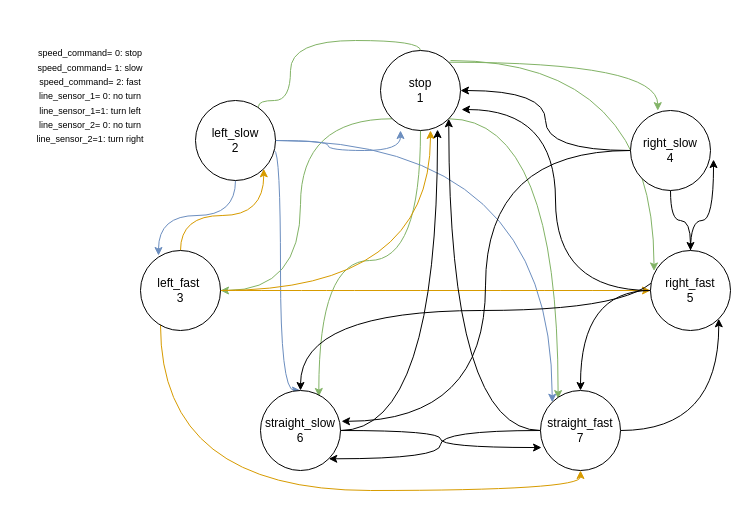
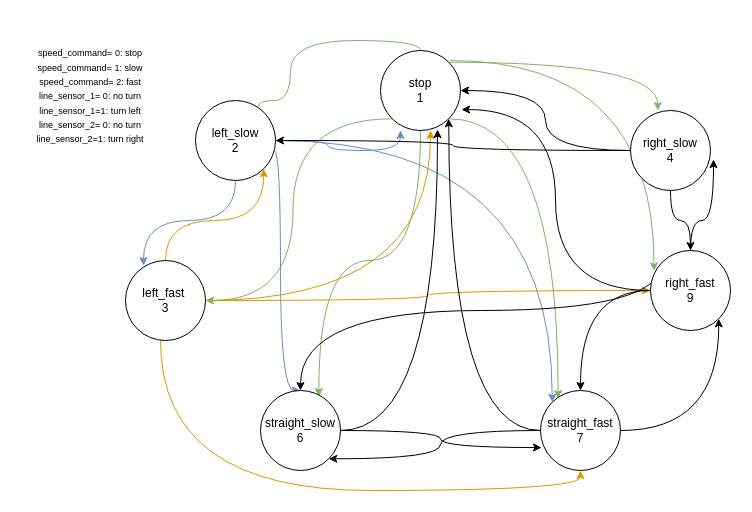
  <mxCell id="0" />
  <mxCell id="1" parent="0" />
  <mxCell id="2" style="edgeStyle=orthogonalEdgeStyle;rounded=0;orthogonalLoop=1;jettySize=auto;html=1;entryX=1;entryY=0;entryDx=0;entryDy=0;curved=1;fillColor=#d5e8d4;strokeColor=#82b366;" edge="1" parent="1" source="8" target="13"><mxGeometry relative="1" as="geometry"><Array as="points"><mxPoint x="420" y="40" /><mxPoint x="290" y="40" /><mxPoint x="290" y="100" /><mxPoint x="258" y="100" /></Array></mxGeometry></mxCell>
  <mxCell id="3" style="edgeStyle=orthogonalEdgeStyle;curved=1;rounded=0;orthogonalLoop=1;jettySize=auto;html=1;exitX=1;exitY=0;exitDx=0;exitDy=0;entryX=0.341;entryY=0.002;entryDx=0;entryDy=0;entryPerimeter=0;fillColor=#d5e8d4;strokeColor=#82b366;" edge="1" parent="1" source="8" target="22"><mxGeometry relative="1" as="geometry" /></mxCell>
  <mxCell id="4" style="edgeStyle=orthogonalEdgeStyle;curved=1;rounded=0;orthogonalLoop=1;jettySize=auto;html=1;exitX=0;exitY=1;exitDx=0;exitDy=0;entryX=1;entryY=0.5;entryDx=0;entryDy=0;fillColor=#d5e8d4;strokeColor=#82b366;" edge="1" parent="1" source="8" target="18"><mxGeometry relative="1" as="geometry" /></mxCell>
  <mxCell id="5" style="edgeStyle=orthogonalEdgeStyle;curved=1;rounded=0;orthogonalLoop=1;jettySize=auto;html=1;exitX=0.5;exitY=1;exitDx=0;exitDy=0;entryX=0.729;entryY=0.075;entryDx=0;entryDy=0;entryPerimeter=0;fillColor=#d5e8d4;strokeColor=#82b366;" edge="1" parent="1" source="8" target="30"><mxGeometry relative="1" as="geometry" /></mxCell>
  <mxCell id="6" style="edgeStyle=orthogonalEdgeStyle;curved=1;rounded=0;orthogonalLoop=1;jettySize=auto;html=1;exitX=1;exitY=1;exitDx=0;exitDy=0;entryX=0.22;entryY=0.101;entryDx=0;entryDy=0;entryPerimeter=0;fillColor=#d5e8d4;strokeColor=#82b366;" edge="1" parent="1" source="8" target="34"><mxGeometry relative="1" as="geometry" /></mxCell>
  <mxCell id="7" style="edgeStyle=orthogonalEdgeStyle;curved=1;rounded=0;orthogonalLoop=1;jettySize=auto;html=1;entryX=0.044;entryY=0.256;entryDx=0;entryDy=0;entryPerimeter=0;fillColor=#d5e8d4;strokeColor=#82b366;" edge="1" parent="1" target="27"><mxGeometry relative="1" as="geometry"><mxPoint x="450" y="60" as="sourcePoint" /></mxGeometry></mxCell>
  <mxCell id="8" value="stop&lt;br&gt;1" style="ellipse;whiteSpace=wrap;html=1;aspect=fixed;" vertex="1" parent="1"><mxGeometry x="380" y="50" width="80" height="80" as="geometry" /></mxCell>
  <mxCell id="9" style="edgeStyle=orthogonalEdgeStyle;curved=1;rounded=0;orthogonalLoop=1;jettySize=auto;html=1;entryX=0.225;entryY=0.063;entryDx=0;entryDy=0;entryPerimeter=0;fillColor=#dae8fc;strokeColor=#6c8ebf;" edge="1" parent="1" source="13" target="18"><mxGeometry relative="1" as="geometry" /></mxCell>
  <mxCell id="10" style="edgeStyle=orthogonalEdgeStyle;curved=1;rounded=0;orthogonalLoop=1;jettySize=auto;html=1;entryX=0.25;entryY=1;entryDx=0;entryDy=0;entryPerimeter=0;fillColor=#dae8fc;strokeColor=#6c8ebf;" edge="1" parent="1" source="13" target="8"><mxGeometry relative="1" as="geometry" /></mxCell>
  <mxCell id="11" style="edgeStyle=orthogonalEdgeStyle;curved=1;rounded=0;orthogonalLoop=1;jettySize=auto;html=1;entryX=0.5;entryY=0;entryDx=0;entryDy=0;fillColor=#dae8fc;strokeColor=#6c8ebf;" edge="1" parent="1" source="13" target="30"><mxGeometry relative="1" as="geometry"><Array as="points"><mxPoint x="280" y="150" /><mxPoint x="280" y="390" /></Array></mxGeometry></mxCell>
  <mxCell id="12" style="edgeStyle=orthogonalEdgeStyle;curved=1;rounded=0;orthogonalLoop=1;jettySize=auto;html=1;entryX=0;entryY=0;entryDx=0;entryDy=0;fillColor=#dae8fc;strokeColor=#6c8ebf;" edge="1" parent="1" source="13" target="34"><mxGeometry relative="1" as="geometry" /></mxCell>
  <mxCell id="13" value="left_slow&lt;br&gt;2" style="ellipse;whiteSpace=wrap;html=1;aspect=fixed;" vertex="1" parent="1"><mxGeometry x="195" y="100" width="80" height="80" as="geometry" /></mxCell>
  <mxCell id="14" style="edgeStyle=orthogonalEdgeStyle;curved=1;rounded=0;orthogonalLoop=1;jettySize=auto;html=1;fillColor=#ffe6cc;strokeColor=#d79b00;" edge="1" parent="1" source="18" target="27"><mxGeometry relative="1" as="geometry" /></mxCell>
  <mxCell id="15" style="edgeStyle=orthogonalEdgeStyle;curved=1;rounded=0;orthogonalLoop=1;jettySize=auto;html=1;entryX=0.625;entryY=1;entryDx=0;entryDy=0;entryPerimeter=0;fillColor=#ffe6cc;strokeColor=#d79b00;" edge="1" parent="1" source="18" target="8"><mxGeometry relative="1" as="geometry" /></mxCell>
  <mxCell id="16" style="edgeStyle=orthogonalEdgeStyle;curved=1;rounded=0;orthogonalLoop=1;jettySize=auto;html=1;entryX=1;entryY=1;entryDx=0;entryDy=0;fillColor=#ffe6cc;strokeColor=#d79b00;" edge="1" parent="1" source="18" target="13"><mxGeometry relative="1" as="geometry" /></mxCell>
  <mxCell id="17" style="edgeStyle=orthogonalEdgeStyle;curved=1;rounded=0;orthogonalLoop=1;jettySize=auto;html=1;entryX=0.5;entryY=1;entryDx=0;entryDy=0;fillColor=#ffe6cc;strokeColor=#d79b00;" edge="1" parent="1" source="18" target="34"><mxGeometry relative="1" as="geometry"><Array as="points"><mxPoint x="160" y="290" /><mxPoint x="160" y="490" /><mxPoint x="580" y="490" /></Array></mxGeometry></mxCell>
- <mxCell id="18" value="left_fast&amp;nbsp;&lt;br&gt;3" style="ellipse;whiteSpace=wrap;html=1;aspect=fixed;" vertex="1" parent="1"><mxGeometry x="140" y="250" width="80" height="80" as="geometry" /></mxCell>
+ <mxCell id="18" value="left_fast&amp;nbsp;&lt;br&gt;3" style="ellipse;whiteSpace=wrap;html=1;aspect=fixed;" vertex="1" parent="1"><mxGeometry x="125" y="260" width="80" height="80" as="geometry" /></mxCell>
  <mxCell id="19" style="edgeStyle=orthogonalEdgeStyle;curved=1;rounded=0;orthogonalLoop=1;jettySize=auto;html=1;" edge="1" parent="1" source="22" target="8"><mxGeometry relative="1" as="geometry" /></mxCell>
  <mxCell id="20" style="edgeStyle=orthogonalEdgeStyle;curved=1;rounded=0;orthogonalLoop=1;jettySize=auto;html=1;" edge="1" parent="1" source="22" target="27"><mxGeometry relative="1" as="geometry" /></mxCell>
- <mxCell id="21" style="edgeStyle=orthogonalEdgeStyle;curved=1;rounded=0;orthogonalLoop=1;jettySize=auto;html=1;entryX=1.013;entryY=0.385;entryDx=0;entryDy=0;entryPerimeter=0;" edge="1" parent="1" source="22" target="30"><mxGeometry relative="1" as="geometry" /></mxCell>
+ <mxCell id="21" style="edgeStyle=orthogonalEdgeStyle;curved=1;rounded=0;orthogonalLoop=1;jettySize=auto;html=1;" edge="1" parent="1" source="22" target="13"><mxGeometry relative="1" as="geometry" /></mxCell>
  <mxCell id="22" value="right_slow&lt;br&gt;4" style="ellipse;whiteSpace=wrap;html=1;aspect=fixed;" vertex="1" parent="1"><mxGeometry x="630" y="110" width="80" height="80" as="geometry" /></mxCell>
  <mxCell id="23" style="edgeStyle=orthogonalEdgeStyle;curved=1;rounded=0;orthogonalLoop=1;jettySize=auto;html=1;entryX=1.038;entryY=0.613;entryDx=0;entryDy=0;entryPerimeter=0;" edge="1" parent="1" source="27" target="22"><mxGeometry relative="1" as="geometry" /></mxCell>
  <mxCell id="24" style="edgeStyle=orthogonalEdgeStyle;curved=1;rounded=0;orthogonalLoop=1;jettySize=auto;html=1;entryX=1.013;entryY=0.738;entryDx=0;entryDy=0;entryPerimeter=0;" edge="1" parent="1" source="27" target="8"><mxGeometry relative="1" as="geometry" /></mxCell>
  <mxCell id="25" style="edgeStyle=orthogonalEdgeStyle;curved=1;rounded=0;orthogonalLoop=1;jettySize=auto;html=1;" edge="1" parent="1" source="27" target="34"><mxGeometry relative="1" as="geometry" /></mxCell>
  <mxCell id="26" style="edgeStyle=orthogonalEdgeStyle;curved=1;rounded=0;orthogonalLoop=1;jettySize=auto;html=1;exitX=0;exitY=0;exitDx=0;exitDy=0;" edge="1" parent="1" source="27" target="30"><mxGeometry relative="1" as="geometry"><Array as="points"><mxPoint x="662" y="310" /><mxPoint x="300" y="310" /></Array></mxGeometry></mxCell>
- <mxCell id="27" value="right_fast&lt;br&gt;5" style="ellipse;whiteSpace=wrap;html=1;aspect=fixed;" vertex="1" parent="1"><mxGeometry x="650" y="250" width="80" height="80" as="geometry" /></mxCell>
+ <mxCell id="27" value="right_fast&lt;br&gt;9" style="ellipse;whiteSpace=wrap;html=1;aspect=fixed;" vertex="1" parent="1"><mxGeometry x="650" y="250" width="80" height="80" as="geometry" /></mxCell>
  <mxCell id="28" style="edgeStyle=orthogonalEdgeStyle;curved=1;rounded=0;orthogonalLoop=1;jettySize=auto;html=1;entryX=0.013;entryY=0.713;entryDx=0;entryDy=0;entryPerimeter=0;" edge="1" parent="1" source="30" target="34"><mxGeometry relative="1" as="geometry" /></mxCell>
  <mxCell id="29" style="edgeStyle=orthogonalEdgeStyle;curved=1;rounded=0;orthogonalLoop=1;jettySize=auto;html=1;entryX=0.713;entryY=0.988;entryDx=0;entryDy=0;entryPerimeter=0;" edge="1" parent="1" source="30" target="8"><mxGeometry relative="1" as="geometry" /></mxCell>
  <mxCell id="30" value="straight_slow&lt;br&gt;6" style="ellipse;whiteSpace=wrap;html=1;aspect=fixed;" vertex="1" parent="1"><mxGeometry x="260" y="390" width="80" height="80" as="geometry" /></mxCell>
  <mxCell id="31" style="edgeStyle=orthogonalEdgeStyle;curved=1;rounded=0;orthogonalLoop=1;jettySize=auto;html=1;entryX=1;entryY=1;entryDx=0;entryDy=0;" edge="1" parent="1" source="34" target="27"><mxGeometry relative="1" as="geometry" /></mxCell>
  <mxCell id="32" style="edgeStyle=orthogonalEdgeStyle;curved=1;rounded=0;orthogonalLoop=1;jettySize=auto;html=1;entryX=1;entryY=1;entryDx=0;entryDy=0;" edge="1" parent="1" source="34" target="8"><mxGeometry relative="1" as="geometry" /></mxCell>
  <mxCell id="33" style="edgeStyle=orthogonalEdgeStyle;curved=1;rounded=0;orthogonalLoop=1;jettySize=auto;html=1;entryX=1;entryY=1;entryDx=0;entryDy=0;" edge="1" parent="1" source="34" target="30"><mxGeometry relative="1" as="geometry" /></mxCell>
  <mxCell id="34" value="straight_fast&lt;br&gt;7" style="ellipse;whiteSpace=wrap;html=1;aspect=fixed;" vertex="1" parent="1"><mxGeometry x="540" y="390" width="80" height="80" as="geometry" /></mxCell>
  <mxCell id="35" value="&lt;font style=&quot;font-size: 9px&quot;&gt;speed_command= 0: stop&lt;br&gt;speed_command= 1: slow&lt;br&gt;speed_command= 2: fast&lt;br&gt;line_sensor_1= 0: no turn&lt;br&gt;line_sensor_1=1: turn left&lt;br&gt;line_sensor_2= 0: no turn&lt;br&gt;line_sensor_2=1: turn right&lt;br&gt;&lt;/font&gt;" style="text;html=1;strokeColor=none;fillColor=none;align=center;verticalAlign=middle;whiteSpace=wrap;rounded=0;" vertex="1" parent="1"><mxGeometry y="20" width="140" height="150" as="geometry" x="20" /></mxCell>
